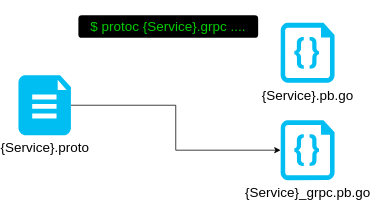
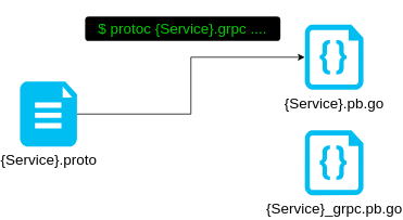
  <mxCell id="0" />
  <mxCell id="1" parent="0" />
- <mxCell id="3" style="edgeStyle=orthogonalEdgeStyle;rounded=0;orthogonalLoop=1;jettySize=auto;html=1;fontSize=18;" edge="1" parent="1" source="4" target="6"><mxGeometry relative="1" as="geometry" /></mxCell>
+ <mxCell id="2" style="edgeStyle=orthogonalEdgeStyle;rounded=0;orthogonalLoop=1;jettySize=auto;html=1;fontSize=18;" edge="1" parent="1" source="4" target="5"><mxGeometry relative="1" as="geometry" /></mxCell>
  <mxCell id="4" value="{Service}.proto" style="verticalLabelPosition=bottom;html=1;verticalAlign=top;align=center;strokeColor=none;fillColor=#00BEF2;shape=mxgraph.azure.file_2;pointerEvents=1;fontSize=18;" vertex="1" parent="1"><mxGeometry x="20" y="100" width="70" height="80" as="geometry" /></mxCell>
  <mxCell id="5" value="{Service}.pb.go" style="verticalLabelPosition=bottom;html=1;verticalAlign=top;align=center;strokeColor=none;fillColor=#00BEF2;shape=mxgraph.azure.code_file;pointerEvents=1;fontSize=18;" vertex="1" parent="1"><mxGeometry x="370" y="30" width="72" height="80" as="geometry" /></mxCell>
  <mxCell id="6" value="{Service}_grpc.pb.go" style="verticalLabelPosition=bottom;html=1;verticalAlign=top;align=center;strokeColor=none;fillColor=#00BEF2;shape=mxgraph.azure.code_file;pointerEvents=1;fontSize=18;" vertex="1" parent="1"><mxGeometry x="370" y="160" width="72" height="80" as="geometry" /></mxCell>
  <mxCell id="7" value="$ protoc {Service}.grpc ...." style="text;html=1;strokeColor=none;align=center;verticalAlign=middle;whiteSpace=wrap;rounded=1;fillColor=#000000;fontColor=#00CC00;fontSize=18;" vertex="1" parent="1"><mxGeometry x="100" y="20" width="240" height="30" as="geometry" /></mxCell>
